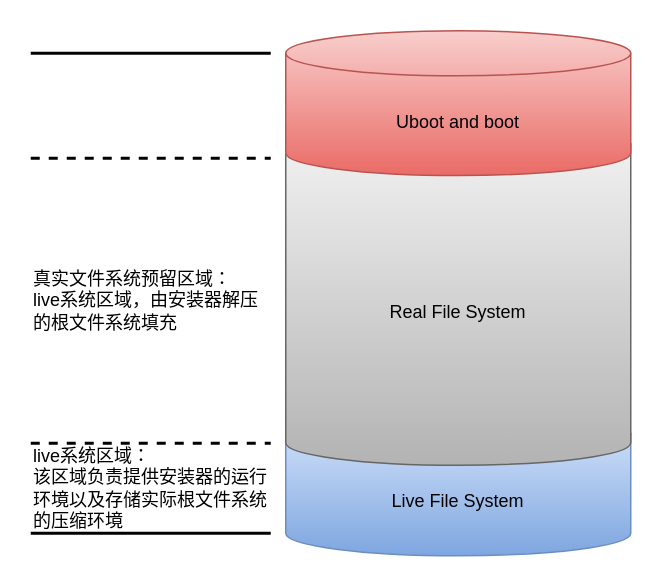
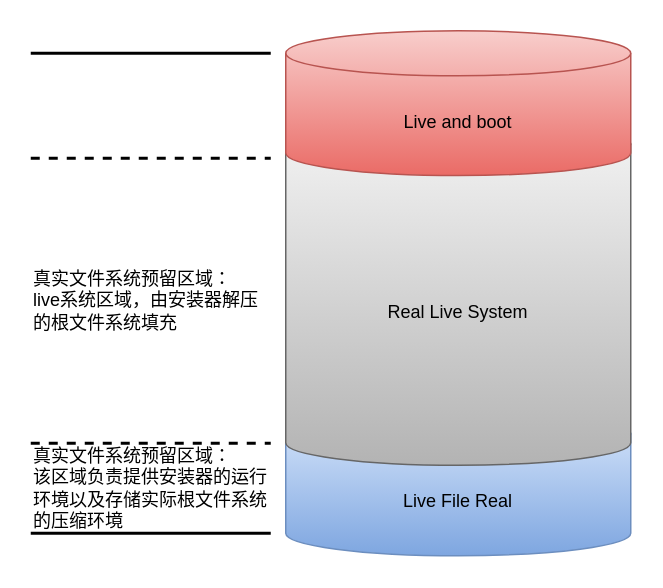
  <mxCell id="0" />
  <mxCell id="1" parent="0" />
  <mxCell id="2" value="" style="group" vertex="1" connectable="0" parent="1"><mxGeometry x="190" y="20" width="230" height="350" as="geometry" /></mxCell>
- <mxCell id="3" value="Live File System" style="shape=cylinder3;whiteSpace=wrap;html=1;boundedLbl=1;backgroundOutline=1;size=15;gradientColor=#7ea6e0;fillColor=#dae8fc;strokeColor=#6c8ebf;" vertex="1" parent="2"><mxGeometry y="253.448" width="230" height="96.552" as="geometry" /></mxCell>
- <mxCell id="4" value="Real File System" style="shape=cylinder3;whiteSpace=wrap;html=1;boundedLbl=1;backgroundOutline=1;size=15;fillColor=#f5f5f5;strokeColor=#666666;gradientColor=#b3b3b3;" vertex="1" parent="2"><mxGeometry y="60.345" width="230" height="229.31" as="geometry" /></mxCell>
- <mxCell id="5" value="Uboot and boot" style="shape=cylinder3;whiteSpace=wrap;html=1;boundedLbl=1;backgroundOutline=1;size=15;fillColor=#f8cecc;gradientColor=#ea6b66;strokeColor=#b85450;" vertex="1" parent="2"><mxGeometry width="230" height="96.552" as="geometry" /></mxCell>
+ <mxCell id="3" value="Live File Real" style="shape=cylinder3;whiteSpace=wrap;html=1;boundedLbl=1;backgroundOutline=1;size=15;gradientColor=#7ea6e0;fillColor=#dae8fc;strokeColor=#6c8ebf;" vertex="1" parent="2"><mxGeometry y="253.448" width="230" height="96.552" as="geometry" /></mxCell>
+ <mxCell id="4" value="Real Live System" style="shape=cylinder3;whiteSpace=wrap;html=1;boundedLbl=1;backgroundOutline=1;size=15;fillColor=#f5f5f5;strokeColor=#666666;gradientColor=#b3b3b3;" vertex="1" parent="2"><mxGeometry y="60.345" width="230" height="229.31" as="geometry" /></mxCell>
+ <mxCell id="5" value="Live and boot" style="shape=cylinder3;whiteSpace=wrap;html=1;boundedLbl=1;backgroundOutline=1;size=15;fillColor=#f8cecc;gradientColor=#ea6b66;strokeColor=#b85450;" vertex="1" parent="2"><mxGeometry width="230" height="96.552" as="geometry" /></mxCell>
  <mxCell id="6" value="" style="line;strokeWidth=2;html=1;fillColor=#FF3333;" vertex="1" parent="1"><mxGeometry x="20" y="30" width="160" height="10" as="geometry" /></mxCell>
  <mxCell id="7" value="" style="line;strokeWidth=2;html=1;fillColor=#FF3333;" vertex="1" parent="1"><mxGeometry x="20" y="350" width="160" height="10" as="geometry" /></mxCell>
  <mxCell id="8" value="" style="line;strokeWidth=2;html=1;fillColor=#FF3333;dashed=1;" vertex="1" parent="1"><mxGeometry x="20" y="100" width="160" height="10" as="geometry" /></mxCell>
  <mxCell id="9" value="" style="line;strokeWidth=2;html=1;fillColor=#FF3333;dashed=1;" vertex="1" parent="1"><mxGeometry x="20" y="290" width="160" height="10" as="geometry" /></mxCell>
- <mxCell id="10" value="live系统区域：&lt;br&gt;该区域负责提供安装器的运行环境以及存储实际根文件系统的压缩环境" style="text;html=1;strokeColor=none;fillColor=none;align=left;verticalAlign=middle;whiteSpace=wrap;rounded=0;dashed=1;textDirection=ltr;" vertex="1" parent="1"><mxGeometry x="20" y="300" width="160" height="50" as="geometry" /></mxCell>
+ <mxCell id="10" value="真实文件系统预留区域：&lt;br&gt;该区域负责提供安装器的运行环境以及存储实际根文件系统的压缩环境" style="text;html=1;strokeColor=none;fillColor=none;align=left;verticalAlign=middle;whiteSpace=wrap;rounded=0;dashed=1;textDirection=ltr;" vertex="1" parent="1"><mxGeometry x="20" y="300" width="160" height="50" as="geometry" /></mxCell>
  <mxCell id="11" value="真实文件系统预留区域：&lt;br&gt;live系统区域，由安装器解压的根文件系统填充" style="text;html=1;strokeColor=none;fillColor=none;align=left;verticalAlign=middle;whiteSpace=wrap;rounded=0;dashed=1;" vertex="1" parent="1"><mxGeometry x="20" y="110" width="160" height="180" as="geometry" /></mxCell>
